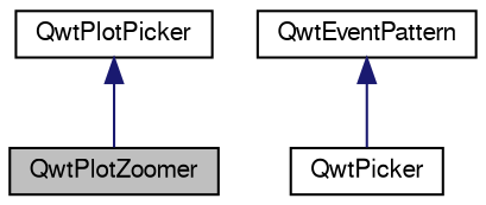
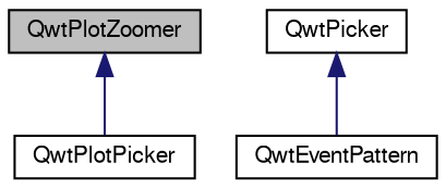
  digraph {
    node [color=black fillcolor=white fontname=FreeSans fontsize=10 shape=record style=filled]
    edge [color=midnightblue dir=back fontname=FreeSans fontsize=10 labelfontname=FreeSans labelfontsize=10 style=solid]
    n1 [fillcolor=grey75 fontcolor=black height=0.2 label=QwtPlotZoomer width=0.4]
    n2 [height=0.2 label=QwtPlotPicker width=0.4]
    n3 [height=0.2 label=QwtPicker width=0.4]
    n4 [height=0.2 label=QwtEventPattern width=0.4]
-   n2 -> n1
-   n4 -> n3
+   n1 -> n2
+   n3 -> n4
  }
